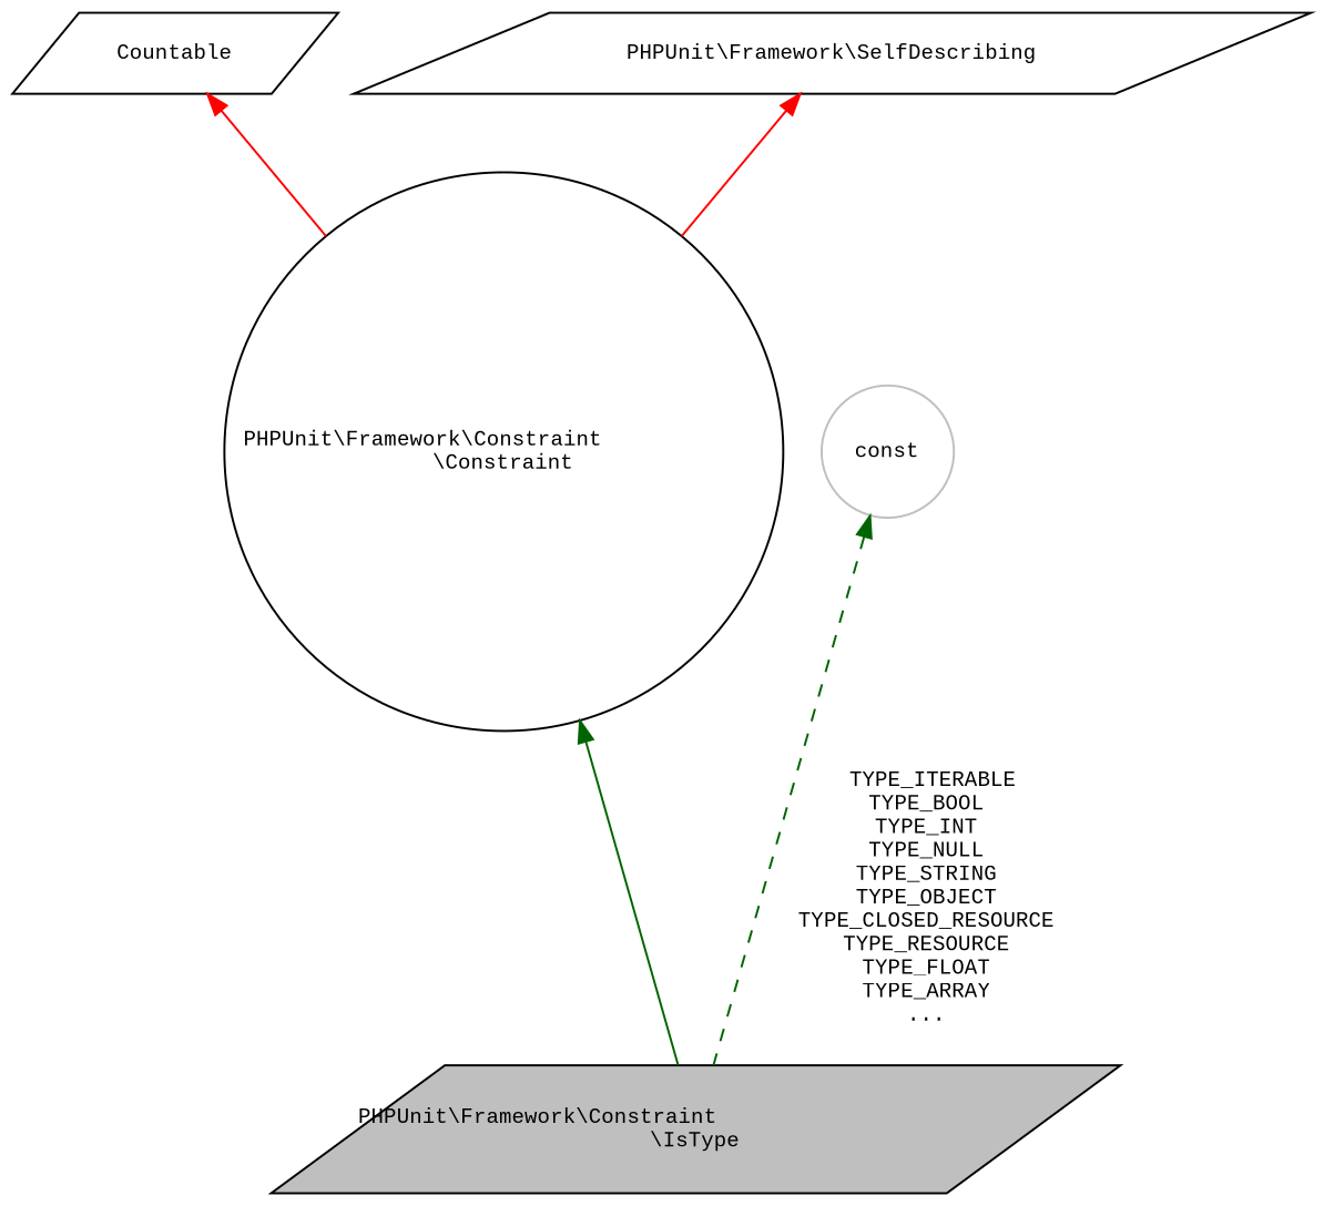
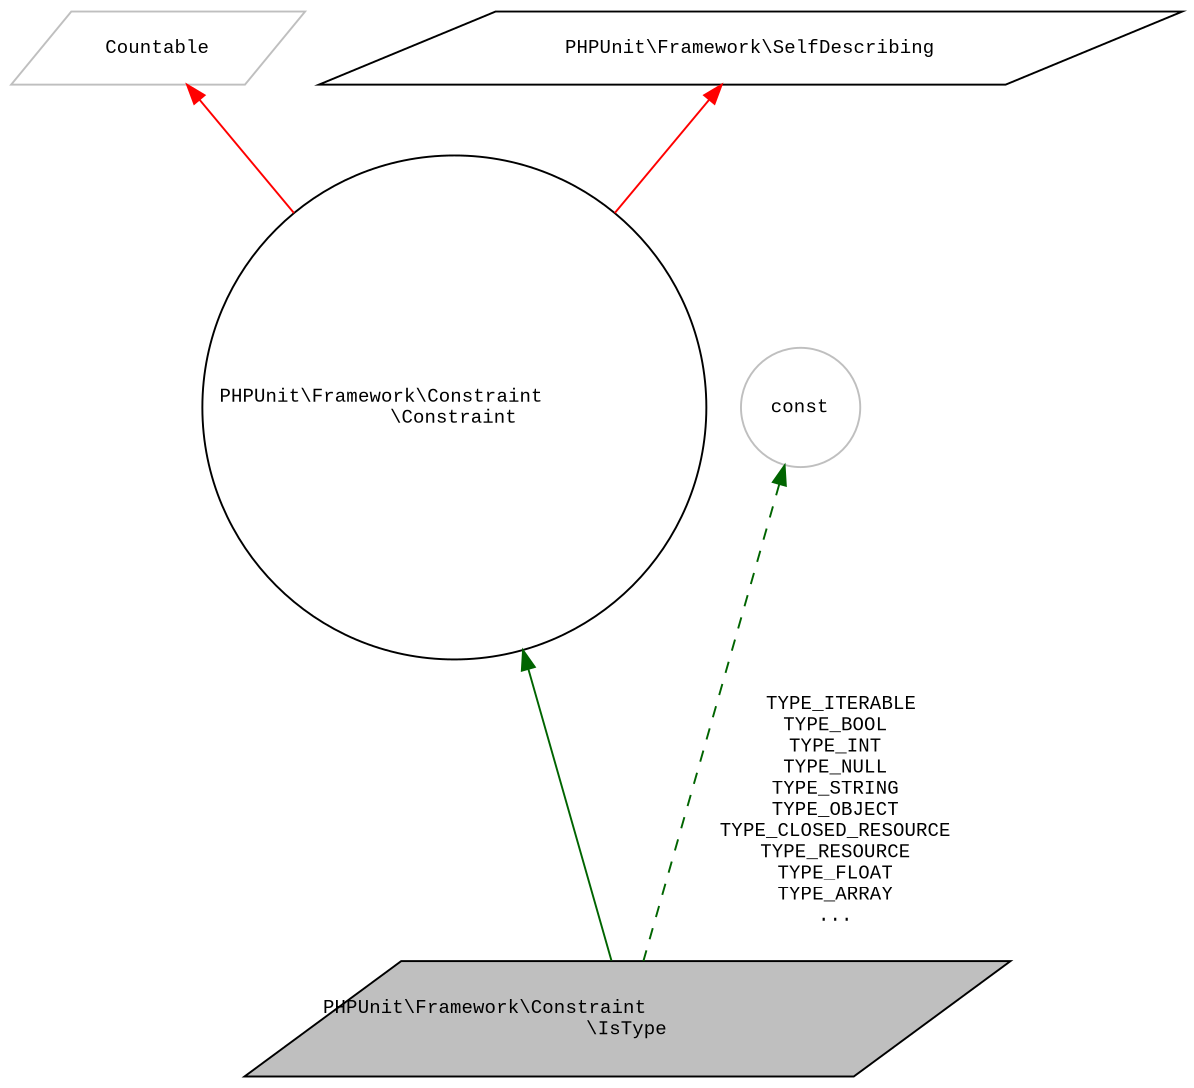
  digraph {
    fontname="Liberation Mono"
    node [color=black fillcolor=white fontname="Liberation Mono" fontsize=10 shape=parallelogram style=filled]
    edge [color=darkgreen dir=back fontname="Liberation Mono" fontsize=10 labelfontname=Helvetica labelfontsize=10 style=solid]
    n1 [fillcolor=grey75 fontcolor=black height=0.2 label="PHPUnit\\Framework\\Constraint\l\\IsType" width=0.4]
    n2 [height=0.2 label="PHPUnit\\Framework\\Constraint\l\\Constraint" shape=circle width=0.4]
-   n3 [height=0.2 label=Countable width=0.4]
+   n3 [color=grey75 height=0.2 label=Countable width=0.4]
    n4 [height=0.2 label="PHPUnit\\Framework\\SelfDescribing" width=0.4]
    n5 [color=grey75 height=0.2 label=const shape=circle width=0.4]
    n2 -> n1
    n3 -> n2 [color=red]
    n4 -> n2 [color=red]
    n5 -> n1 [label=" TYPE_ITERABLE\nTYPE_BOOL\nTYPE_INT\nTYPE_NULL\nTYPE_STRING\nTYPE_OBJECT\nTYPE_CLOSED_RESOURCE\nTYPE_RESOURCE\nTYPE_FLOAT\nTYPE_ARRAY\n..." style=dashed]
  }
